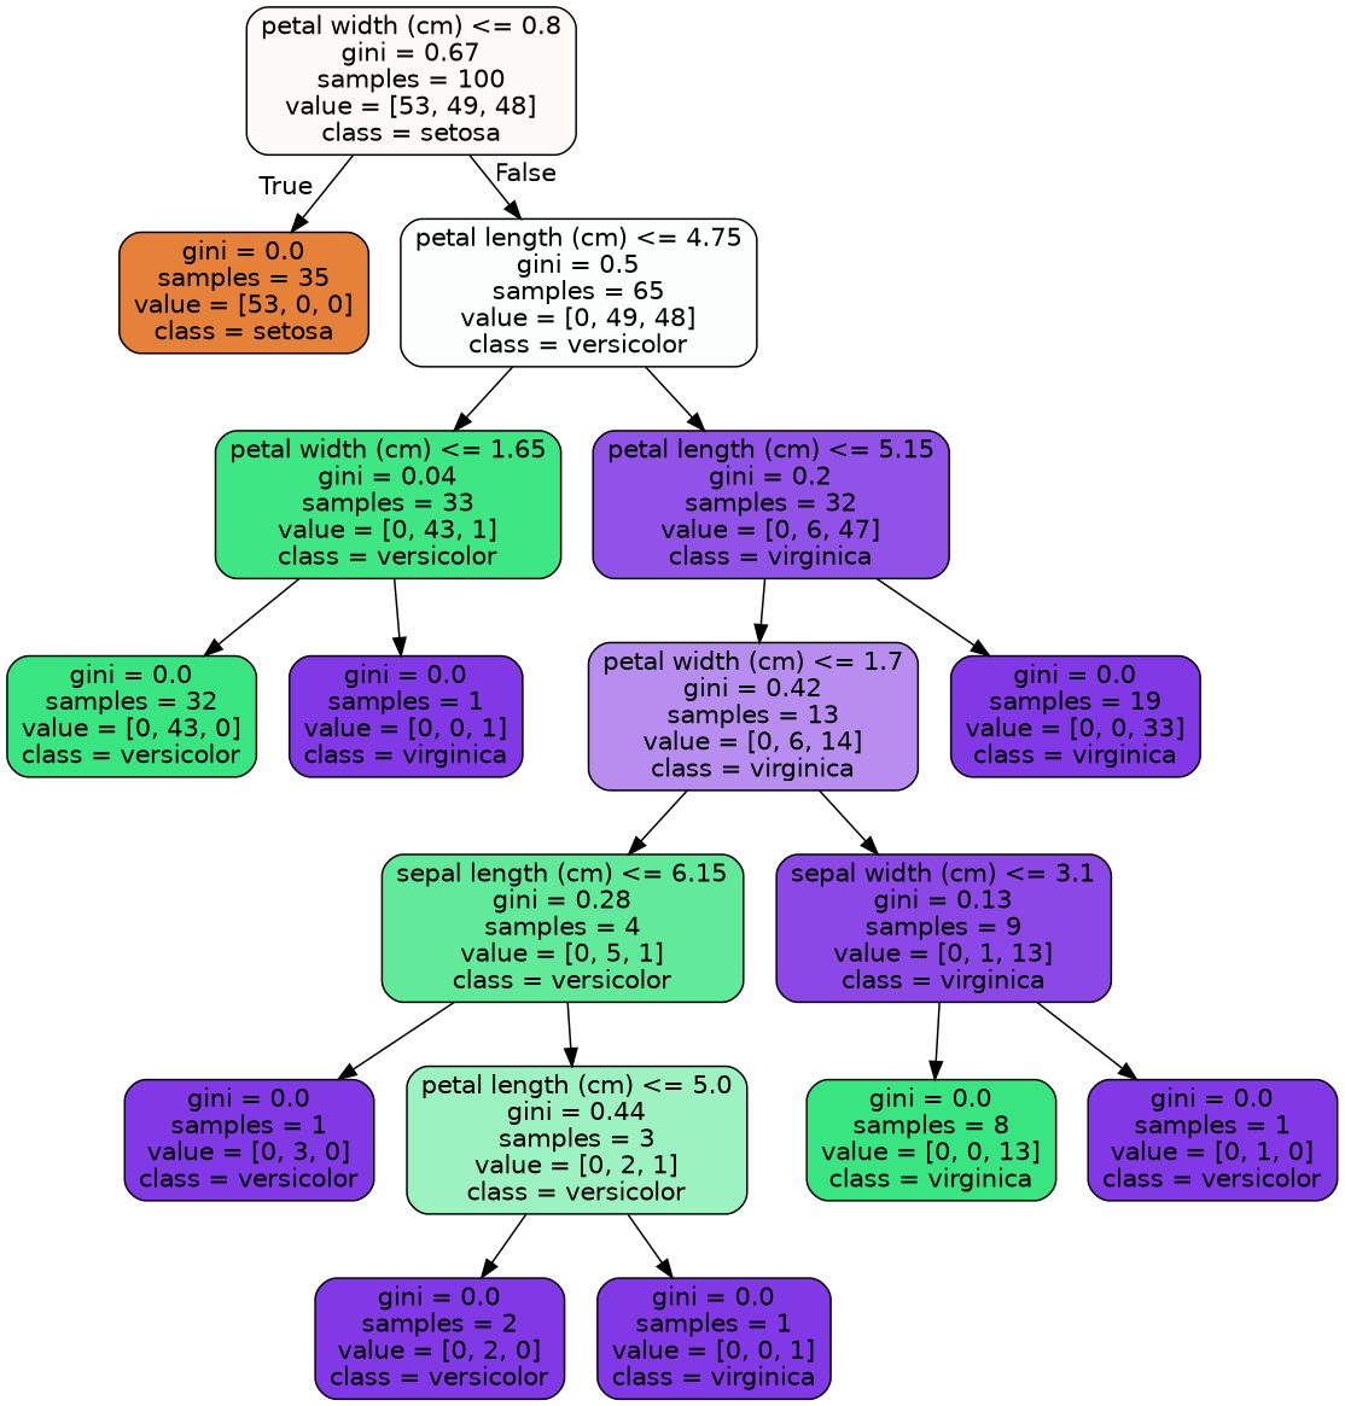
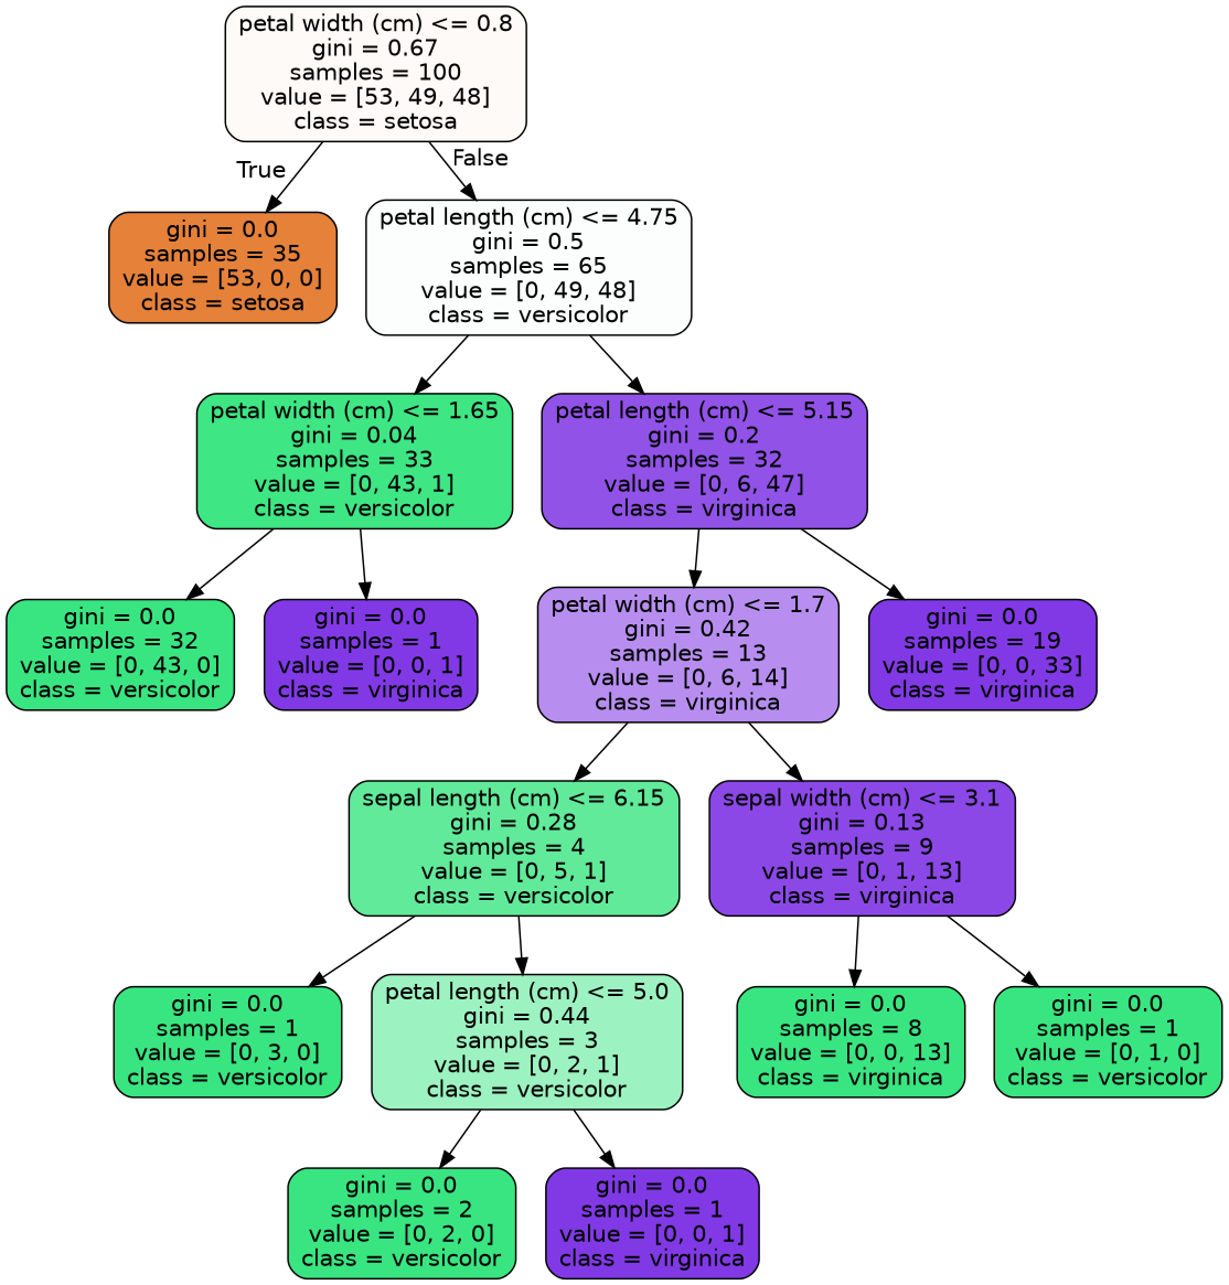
  digraph {
    node [color=black fillcolor="#39e581" fontname=helvetica shape=box style="filled, rounded"]
    edge [fontname=helvetica]
    n1 [fillcolor="#fefaf7" label="petal width (cm) <= 0.8\ngini = 0.67\nsamples = 100\nvalue = [53, 49, 48]\nclass = setosa"]
    n2 [fillcolor="#e58139" label="gini = 0.0\nsamples = 35\nvalue = [53, 0, 0]\nclass = setosa"]
    n3 [fillcolor="#fbfefc" label="petal length (cm) <= 4.75\ngini = 0.5\nsamples = 65\nvalue = [0, 49, 48]\nclass = versicolor"]
    n4 [fillcolor="#3ee684" label="petal width (cm) <= 1.65\ngini = 0.04\nsamples = 33\nvalue = [0, 43, 1]\nclass = versicolor"]
    n5 [fillcolor="#9152e8" label="petal length (cm) <= 5.15\ngini = 0.2\nsamples = 32\nvalue = [0, 6, 47]\nclass = virginica"]
    n6 [label="gini = 0.0\nsamples = 32\nvalue = [0, 43, 0]\nclass = versicolor"]
    n7 [fillcolor="#8139e5" label="gini = 0.0\nsamples = 1\nvalue = [0, 0, 1]\nclass = virginica"]
    n8 [fillcolor="#b78ef0" label="petal width (cm) <= 1.7\ngini = 0.42\nsamples = 13\nvalue = [0, 6, 14]\nclass = virginica"]
    n9 [fillcolor="#8139e5" label="gini = 0.0\nsamples = 19\nvalue = [0, 0, 33]\nclass = virginica"]
    n10 [fillcolor="#61ea9a" label="sepal length (cm) <= 6.15\ngini = 0.28\nsamples = 4\nvalue = [0, 5, 1]\nclass = versicolor"]
    n11 [fillcolor="#8b48e7" label="sepal width (cm) <= 3.1\ngini = 0.13\nsamples = 9\nvalue = [0, 1, 13]\nclass = virginica"]
-   n12 [fillcolor="#8139e5" label="gini = 0.0\nsamples = 1\nvalue = [0, 3, 0]\nclass = versicolor"]
+   n12 [label="gini = 0.0\nsamples = 1\nvalue = [0, 3, 0]\nclass = versicolor"]
    n13 [fillcolor="#9cf2c0" label="petal length (cm) <= 5.0\ngini = 0.44\nsamples = 3\nvalue = [0, 2, 1]\nclass = versicolor"]
    n14 [label="gini = 0.0\nsamples = 8\nvalue = [0, 0, 13]\nclass = virginica"]
-   n15 [fillcolor="#8139e5" label="gini = 0.0\nsamples = 1\nvalue = [0, 1, 0]\nclass = versicolor"]
-   n16 [fillcolor="#8139e5" label="gini = 0.0\nsamples = 2\nvalue = [0, 2, 0]\nclass = versicolor"]
+   n15 [label="gini = 0.0\nsamples = 1\nvalue = [0, 1, 0]\nclass = versicolor"]
+   n16 [label="gini = 0.0\nsamples = 2\nvalue = [0, 2, 0]\nclass = versicolor"]
    n17 [fillcolor="#8139e5" label="gini = 0.0\nsamples = 1\nvalue = [0, 0, 1]\nclass = virginica"]
    n1 -> n2 [headlabel=True labelangle=45 labeldistance=2.5]
    n1 -> n3 [headlabel=False labelangle=-45 labeldistance=2.5]
    n3 -> n4
    n3 -> n5
    n4 -> n6
    n4 -> n7
    n5 -> n8
    n5 -> n9
    n8 -> n10
    n8 -> n11
    n10 -> n12
    n10 -> n13
    n11 -> n14
    n11 -> n15
    n13 -> n16
    n13 -> n17
  }
